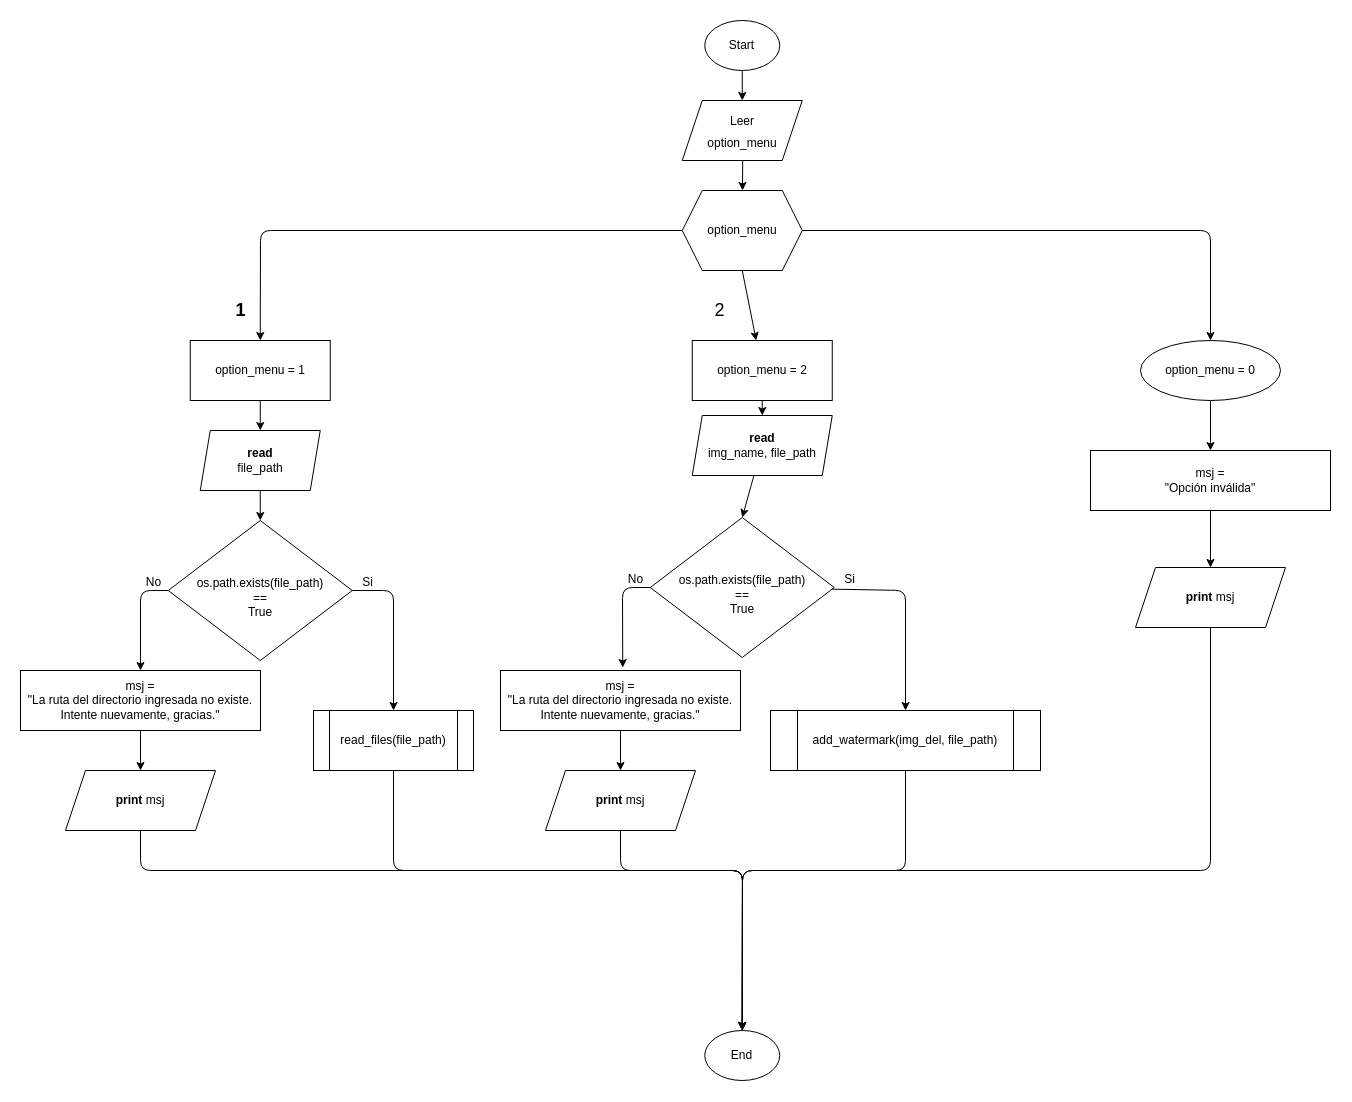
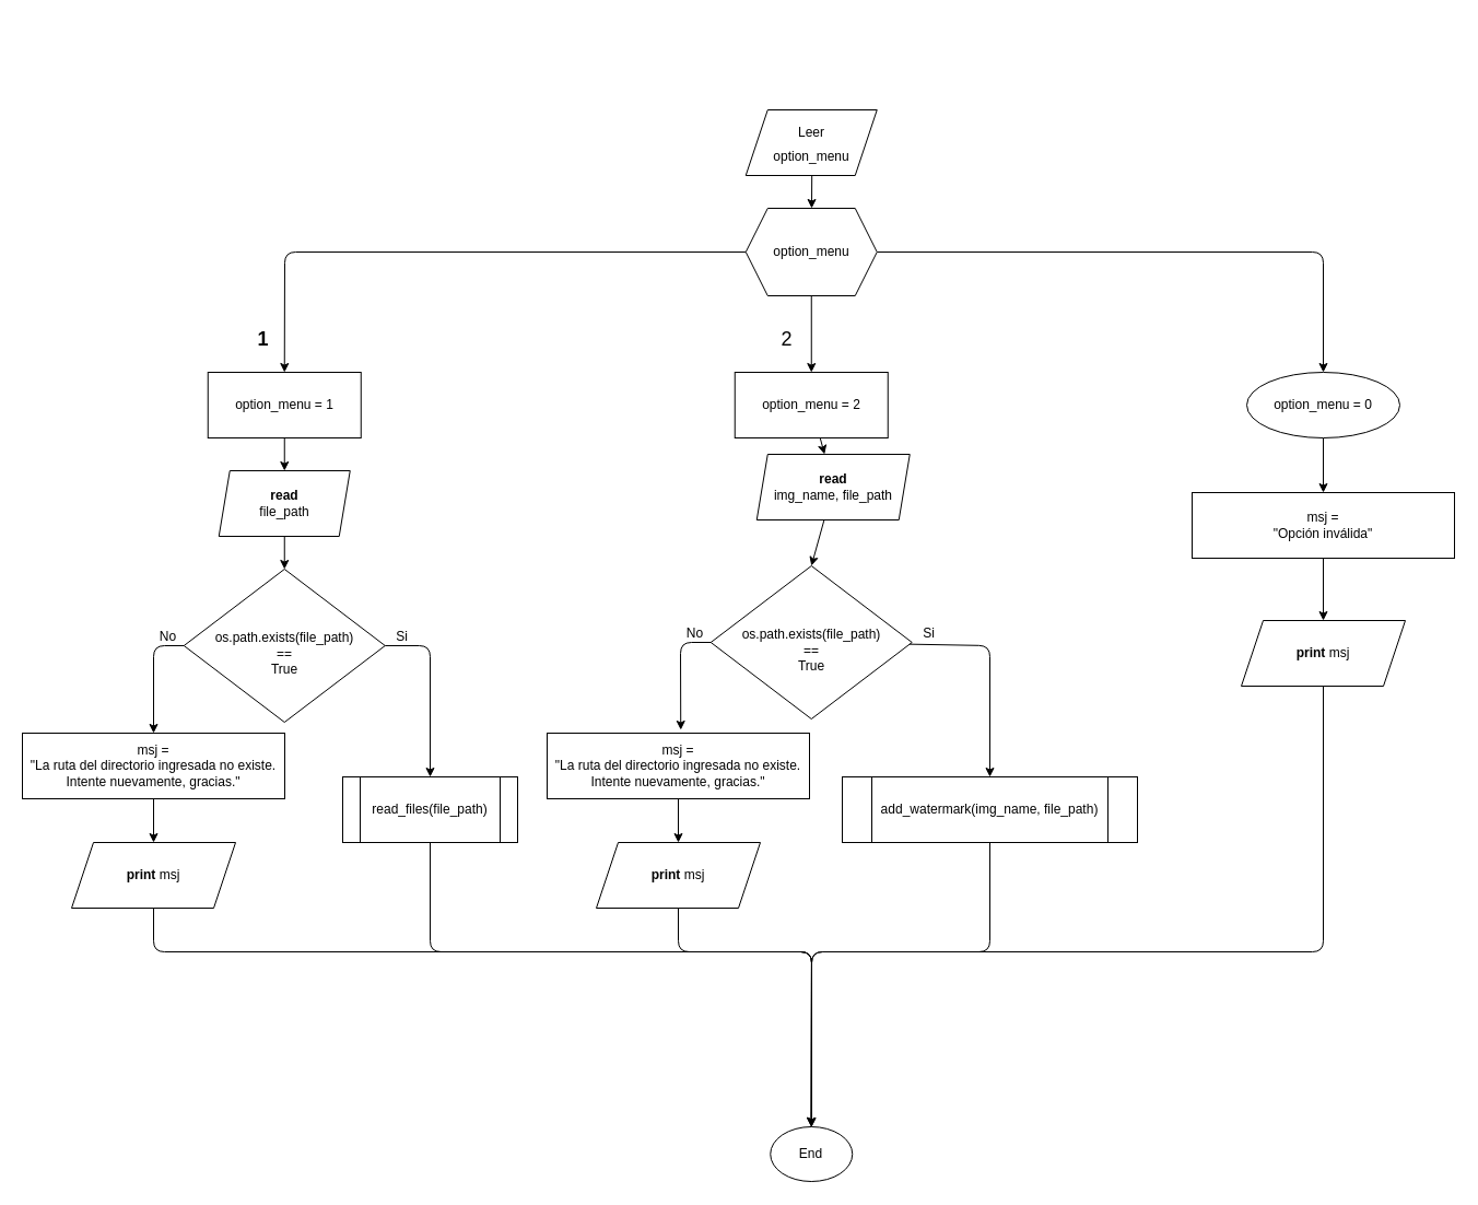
  <mxCell id="0" />
  <mxCell id="1" parent="0" />
  <mxCell id="2" value="" style="edgeStyle=none;html=1;" parent="1" target="14" edge="1"><mxGeometry relative="1" as="geometry"><mxPoint x="742.25" y="150" as="sourcePoint" /></mxGeometry></mxCell>
- <mxCell id="3" value="" style="edgeStyle=none;html=1;fontSize=18;" parent="1" source="4" target="20" edge="1"><mxGeometry relative="1" as="geometry" /></mxCell>
- <mxCell id="4" value="Start" style="ellipse;whiteSpace=wrap;html=1;" parent="1" vertex="1"><mxGeometry x="704.25" y="20" width="75" height="50" as="geometry" /></mxCell>
  <mxCell id="5" value="" style="edgeStyle=none;html=1;" parent="1" source="6" target="9" edge="1"><mxGeometry relative="1" as="geometry" /></mxCell>
  <mxCell id="6" value="read&lt;br&gt;&lt;span style=&quot;font-weight: normal;&quot;&gt;file_path&lt;/span&gt;" style="shape=parallelogram;perimeter=parallelogramPerimeter;whiteSpace=wrap;html=1;fixedSize=1;size=10.0;fontStyle=1" parent="1" vertex="1"><mxGeometry x="199.75" y="430" width="120" height="60" as="geometry" /></mxCell>
  <mxCell id="7" value="" style="edgeStyle=none;html=1;entryX=0.5;entryY=0;entryDx=0;entryDy=0;exitX=1;exitY=0.5;exitDx=0;exitDy=0;" parent="1" source="9" target="27" edge="1"><mxGeometry relative="1" as="geometry"><Array as="points"><mxPoint x="393" y="590" /></Array><mxPoint x="390" y="630" as="targetPoint" /></mxGeometry></mxCell>
  <mxCell id="8" style="edgeStyle=none;html=1;entryX=0.5;entryY=0;entryDx=0;entryDy=0;fontSize=12;exitX=0;exitY=0.5;exitDx=0;exitDy=0;" parent="1" source="9" target="23" edge="1"><mxGeometry relative="1" as="geometry"><Array as="points"><mxPoint x="140" y="590" /></Array><mxPoint x="103" y="540" as="sourcePoint" /></mxGeometry></mxCell>
  <mxCell id="9" value="&lt;br&gt;os.path.exists(file_path)&lt;br&gt;==&lt;br&gt;True" style="rhombus;whiteSpace=wrap;html=1;" parent="1" vertex="1"><mxGeometry x="167.75" y="520" width="184" height="140" as="geometry" /></mxCell>
  <mxCell id="10" style="edgeStyle=none;html=1;entryX=0.5;entryY=0;entryDx=0;entryDy=0;exitX=0.5;exitY=1;exitDx=0;exitDy=0;" parent="1" source="27" target="35" edge="1"><mxGeometry relative="1" as="geometry"><mxPoint x="322.5" y="820" as="targetPoint" /><Array as="points"><mxPoint x="393" y="870" /><mxPoint x="742" y="870" /></Array><mxPoint x="392.96" y="730.12" as="sourcePoint" /></mxGeometry></mxCell>
  <mxCell id="11" style="edgeStyle=none;html=1;entryX=0.5;entryY=0;entryDx=0;entryDy=0;" parent="1" source="14" edge="1"><mxGeometry relative="1" as="geometry"><Array as="points"><mxPoint x="260" y="230" /></Array><mxPoint x="259.75" y="340" as="targetPoint" /></mxGeometry></mxCell>
  <mxCell id="12" value="" style="edgeStyle=none;html=1;exitX=0.5;exitY=1;exitDx=0;exitDy=0;" parent="1" source="14" target="17" edge="1"><mxGeometry relative="1" as="geometry"><Array as="points" /></mxGeometry></mxCell>
  <mxCell id="13" value="" style="edgeStyle=none;html=1;fontSize=18;" parent="1" source="14" edge="1" target="45"><mxGeometry relative="1" as="geometry"><mxPoint x="1210" y="320" as="targetPoint" /><Array as="points"><mxPoint x="1210" y="230" /></Array></mxGeometry></mxCell>
  <mxCell id="14" value="option_menu" style="shape=hexagon;perimeter=hexagonPerimeter2;whiteSpace=wrap;html=1;fixedSize=1;" parent="1" vertex="1"><mxGeometry x="681.75" y="190" width="120" height="80" as="geometry" /></mxCell>
  <mxCell id="15" value="" style="edgeStyle=none;html=1;fontSize=18;entryX=0.5;entryY=0;entryDx=0;entryDy=0;" parent="1" target="6" edge="1"><mxGeometry relative="1" as="geometry"><mxPoint x="262.75" y="420" as="targetPoint" /><mxPoint x="259.75" y="400" as="sourcePoint" /></mxGeometry></mxCell>
  <mxCell id="16" value="" style="edgeStyle=none;html=1;fontSize=12;" parent="1" source="17" target="26" edge="1"><mxGeometry relative="1" as="geometry" /></mxCell>
- <mxCell id="17" value="option_menu = 2" style="whiteSpace=wrap;html=1;" parent="1" vertex="1"><mxGeometry x="691.75" y="340" width="140" height="60" as="geometry" /></mxCell>
+ <mxCell id="17" value="option_menu = 2" style="whiteSpace=wrap;html=1;" parent="1" vertex="1"><mxGeometry x="671.75" y="340" width="140" height="60" as="geometry" /></mxCell>
  <mxCell id="18" value="&lt;b&gt;&lt;font style=&quot;font-size: 18px;&quot;&gt;1&lt;/font&gt;&lt;/b&gt;" style="text;html=1;align=center;verticalAlign=middle;resizable=0;points=[];autosize=1;strokeColor=none;fillColor=none;" parent="1" vertex="1"><mxGeometry x="225" y="290" width="30" height="40" as="geometry" /></mxCell>
  <mxCell id="19" value="2" style="text;html=1;align=center;verticalAlign=middle;resizable=0;points=[];autosize=1;strokeColor=none;fillColor=none;fontSize=18;" parent="1" vertex="1"><mxGeometry x="704.25" y="290" width="30" height="40" as="geometry" /></mxCell>
  <mxCell id="20" value="&lt;font style=&quot;font-size: 12px;&quot;&gt;Leer&lt;br&gt;option_menu&lt;br&gt;&lt;/font&gt;" style="shape=parallelogram;perimeter=parallelogramPerimeter;whiteSpace=wrap;html=1;fixedSize=1;fontSize=18;" parent="1" vertex="1"><mxGeometry x="681.75" y="100" width="120" height="60" as="geometry" /></mxCell>
  <mxCell id="21" style="edgeStyle=none;html=1;fontSize=12;" parent="1" source="23" edge="1"><mxGeometry relative="1" as="geometry"><mxPoint x="67" y="690" as="targetPoint" /></mxGeometry></mxCell>
  <mxCell id="22" value="" style="edgeStyle=none;html=1;" edge="1" parent="1" source="23" target="30"><mxGeometry relative="1" as="geometry" /></mxCell>
  <mxCell id="23" value="msj = &lt;br&gt;&quot;La ruta del directorio ingresada no existe.&lt;br&gt;Intente nuevamente, gracias.&quot;" style="whiteSpace=wrap;html=1;" parent="1" vertex="1"><mxGeometry x="20" y="670" width="240" height="60" as="geometry" /></mxCell>
  <mxCell id="24" value="" style="edgeStyle=none;html=1;fontSize=12;exitX=0.5;exitY=1;exitDx=0;exitDy=0;entryX=0.5;entryY=0;entryDx=0;entryDy=0;" parent="1" source="30" target="35" edge="1"><mxGeometry relative="1" as="geometry"><mxPoint x="259.75" y="910" as="targetPoint" /><Array as="points"><mxPoint x="140" y="870" /><mxPoint x="742" y="870" /></Array></mxGeometry></mxCell>
  <mxCell id="25" value="" style="edgeStyle=none;html=1;fontSize=12;entryX=0.5;entryY=0;entryDx=0;entryDy=0;" parent="1" source="26" target="31" edge="1"><mxGeometry relative="1" as="geometry"><mxPoint x="742" y="510" as="targetPoint" /></mxGeometry></mxCell>
  <mxCell id="26" value="read&lt;br&gt;&lt;span style=&quot;font-weight: normal;&quot;&gt;img_name, file_path&lt;/span&gt;" style="shape=parallelogram;perimeter=parallelogramPerimeter;whiteSpace=wrap;html=1;fixedSize=1;size=10.0;fontStyle=1" parent="1" vertex="1"><mxGeometry x="691.75" y="415" width="140" height="60" as="geometry" /></mxCell>
  <mxCell id="27" value="read_files(file_path)" style="shape=process;whiteSpace=wrap;html=1;backgroundOutline=1;" vertex="1" parent="1"><mxGeometry x="313" y="710" width="160" height="60" as="geometry" /></mxCell>
  <mxCell id="28" value="Si" style="text;html=1;align=center;verticalAlign=middle;resizable=0;points=[];autosize=1;strokeColor=none;fillColor=none;" vertex="1" parent="1"><mxGeometry x="351.75" y="567" width="30" height="30" as="geometry" /></mxCell>
  <mxCell id="29" value="No" style="text;html=1;align=center;verticalAlign=middle;resizable=0;points=[];autosize=1;strokeColor=none;fillColor=none;" vertex="1" parent="1"><mxGeometry x="133" y="567" width="40" height="30" as="geometry" /></mxCell>
  <mxCell id="30" value="&lt;b&gt;print&lt;/b&gt; msj" style="shape=parallelogram;perimeter=parallelogramPerimeter;whiteSpace=wrap;html=1;fixedSize=1;" vertex="1" parent="1"><mxGeometry x="65" y="770" width="150" height="60" as="geometry" /></mxCell>
  <mxCell id="31" value="&lt;br&gt;os.path.exists(file_path)&lt;br&gt;==&lt;br&gt;True" style="rhombus;whiteSpace=wrap;html=1;" vertex="1" parent="1"><mxGeometry x="649.75" y="517" width="184" height="140" as="geometry" /></mxCell>
  <mxCell id="32" value="" style="edgeStyle=none;html=1;entryX=0.5;entryY=0;entryDx=0;entryDy=0;" edge="1" parent="1" target="37" source="31"><mxGeometry relative="1" as="geometry"><Array as="points"><mxPoint x="905" y="590" /></Array><mxPoint x="830" y="587" as="sourcePoint" /><mxPoint x="872" y="627" as="targetPoint" /></mxGeometry></mxCell>
  <mxCell id="33" style="edgeStyle=none;html=1;entryX=0.5;entryY=0;entryDx=0;entryDy=0;fontSize=12;" edge="1" parent="1" source="31"><mxGeometry relative="1" as="geometry"><Array as="points"><mxPoint x="622" y="587" /></Array><mxPoint x="649.75" y="587" as="sourcePoint" /><mxPoint x="622.25" y="667" as="targetPoint" /></mxGeometry></mxCell>
  <mxCell id="34" style="edgeStyle=none;html=1;entryX=0.5;entryY=0;entryDx=0;entryDy=0;exitX=0.5;exitY=1;exitDx=0;exitDy=0;" edge="1" parent="1" source="37" target="35"><mxGeometry relative="1" as="geometry"><mxPoint x="804.5" y="817" as="targetPoint" /><Array as="points"><mxPoint x="905" y="870" /><mxPoint x="742" y="870" /></Array><mxPoint x="874.96" y="727.12" as="sourcePoint" /></mxGeometry></mxCell>
  <mxCell id="35" value="End" style="ellipse;whiteSpace=wrap;html=1;" vertex="1" parent="1"><mxGeometry x="704.25" y="1030" width="75" height="50" as="geometry" /></mxCell>
  <mxCell id="36" value="" style="edgeStyle=none;html=1;fontSize=12;exitX=0.5;exitY=1;exitDx=0;exitDy=0;entryX=0.5;entryY=0;entryDx=0;entryDy=0;" edge="1" parent="1" source="40" target="35"><mxGeometry relative="1" as="geometry"><Array as="points"><mxPoint x="620" y="870" /><mxPoint x="742" y="870" /></Array></mxGeometry></mxCell>
- <mxCell id="37" value="add_watermark(img_del, file_path)" style="shape=process;whiteSpace=wrap;html=1;backgroundOutline=1;" vertex="1" parent="1"><mxGeometry x="770" y="710" width="270" height="60" as="geometry" /></mxCell>
+ <mxCell id="37" value="add_watermark(img_name, file_path)" style="shape=process;whiteSpace=wrap;html=1;backgroundOutline=1;" vertex="1" parent="1"><mxGeometry x="770" y="710" width="270" height="60" as="geometry" /></mxCell>
  <mxCell id="38" value="Si" style="text;html=1;align=center;verticalAlign=middle;resizable=0;points=[];autosize=1;strokeColor=none;fillColor=none;" vertex="1" parent="1"><mxGeometry x="833.75" y="564" width="30" height="30" as="geometry" /></mxCell>
  <mxCell id="39" value="No" style="text;html=1;align=center;verticalAlign=middle;resizable=0;points=[];autosize=1;strokeColor=none;fillColor=none;" vertex="1" parent="1"><mxGeometry x="615" y="564" width="40" height="30" as="geometry" /></mxCell>
  <mxCell id="40" value="&lt;b&gt;print&lt;/b&gt; msj" style="shape=parallelogram;perimeter=parallelogramPerimeter;whiteSpace=wrap;html=1;fixedSize=1;" vertex="1" parent="1"><mxGeometry x="545" y="770" width="150" height="60" as="geometry" /></mxCell>
  <mxCell id="41" style="edgeStyle=none;html=1;entryX=0.5;entryY=0;entryDx=0;entryDy=0;" edge="1" parent="1" source="42" target="40"><mxGeometry relative="1" as="geometry" /></mxCell>
  <mxCell id="42" value="msj = &lt;br&gt;&quot;La ruta del directorio ingresada no existe.&lt;br&gt;Intente nuevamente, gracias.&quot;" style="whiteSpace=wrap;html=1;" vertex="1" parent="1"><mxGeometry x="500" y="670" width="240" height="60" as="geometry" /></mxCell>
  <mxCell id="43" value="option_menu = 1" style="whiteSpace=wrap;html=1;" vertex="1" parent="1"><mxGeometry x="189.75" y="340" width="140" height="60" as="geometry" /></mxCell>
  <mxCell id="44" style="edgeStyle=none;html=1;entryX=0.5;entryY=0;entryDx=0;entryDy=0;" edge="1" parent="1" source="45" target="49"><mxGeometry relative="1" as="geometry" /></mxCell>
  <mxCell id="45" value="option_menu = 0" style="ellipse;whiteSpace=wrap;html=1;" vertex="1" parent="1"><mxGeometry x="1140" y="340" width="140" height="60" as="geometry" /></mxCell>
  <mxCell id="46" style="edgeStyle=none;html=1;entryX=0.5;entryY=0;entryDx=0;entryDy=0;" edge="1" parent="1" source="47" target="35"><mxGeometry relative="1" as="geometry"><Array as="points"><mxPoint x="1210" y="870" /><mxPoint x="742" y="870" /></Array></mxGeometry></mxCell>
  <mxCell id="47" value="&lt;b&gt;print&lt;/b&gt; msj" style="shape=parallelogram;perimeter=parallelogramPerimeter;whiteSpace=wrap;html=1;fixedSize=1;" vertex="1" parent="1"><mxGeometry x="1135" y="567" width="150" height="60" as="geometry" /></mxCell>
  <mxCell id="48" style="edgeStyle=none;html=1;entryX=0.5;entryY=0;entryDx=0;entryDy=0;" edge="1" parent="1" source="49" target="47"><mxGeometry relative="1" as="geometry" /></mxCell>
  <mxCell id="49" value="msj = &lt;br&gt;&quot;Opción inválida&quot;" style="whiteSpace=wrap;html=1;" vertex="1" parent="1"><mxGeometry x="1090" y="450" width="240" height="60" as="geometry" /></mxCell>
